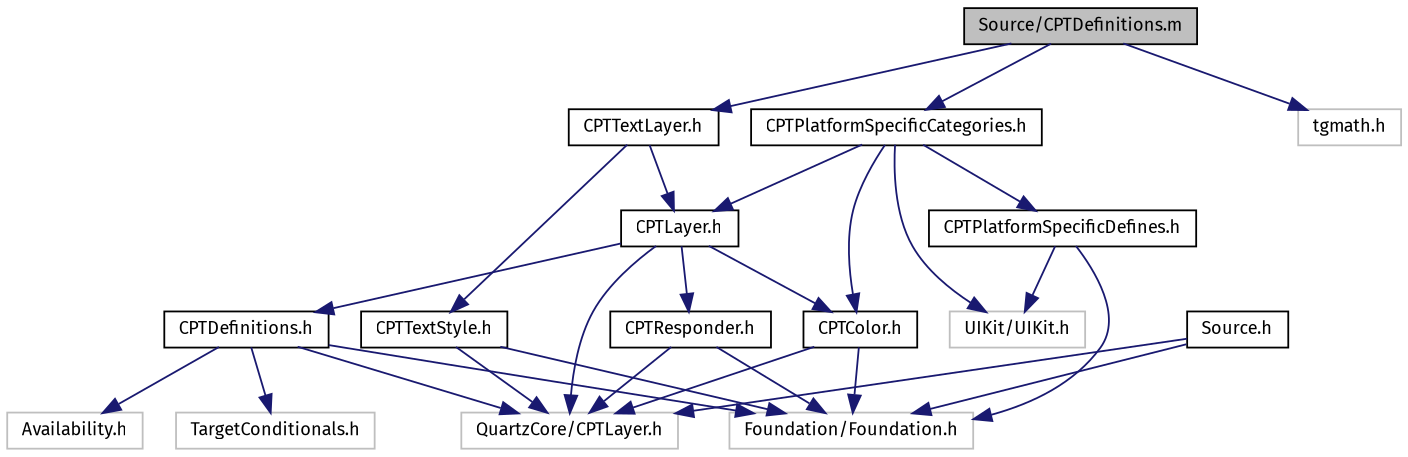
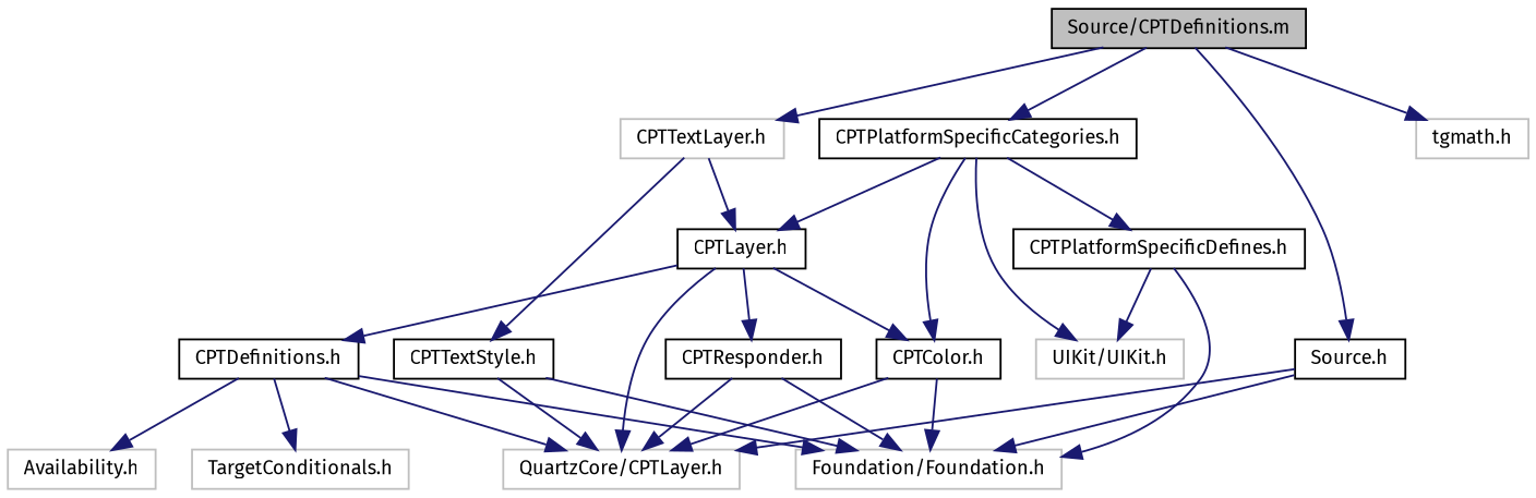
  digraph {
    fontname="Fira Sans"
    node [color=black fontname="Fira Sans" fontsize=10 shape=record]
    edge [color=midnightblue fontname="Fira Sans" fontsize=10 labelfontname="Lucinda Grande" labelfontsize=10 style=solid]
    n1 [fillcolor=grey75 fontcolor=black height=0.2 label="Source/CPTDefinitions.m" style=filled width=0.4]
-   n2 [height=0.2 label="CPTTextLayer.h" width=0.4]
+   n2 [color=grey75 height=0.2 label="CPTTextLayer.h" width=0.4]
    n3 [height=0.2 label="CPTPlatformSpecificCategories.h" width=0.4]
    n4 [height=0.2 label="Source.h" width=0.4]
    n5 [color=grey75 height=0.2 label="tgmath.h" width=0.4]
    n6 [height=0.2 label="CPTTextStyle.h" width=0.4]
    n7 [height=0.2 label="CPTLayer.h" width=0.4]
    n8 [height=0.2 label="CPTColor.h" width=0.4]
    n9 [height=0.2 label="CPTPlatformSpecificDefines.h" width=0.4]
    n10 [color=grey75 height=0.2 label="UIKit/UIKit.h" width=0.4]
    n11 [color=grey75 height=0.2 label="QuartzCore/CPTLayer.h" width=0.4]
    n12 [color=grey75 height=0.2 label="Foundation/Foundation.h" width=0.4]
    n13 [height=0.2 label="CPTResponder.h" width=0.4]
    n14 [height=0.2 label="CPTDefinitions.h" width=0.4]
    n15 [color=grey75 height=0.2 label="Availability.h" width=0.4]
    n16 [color=grey75 height=0.2 label="TargetConditionals.h" width=0.4]
    n1 -> n2
    n1 -> n3
+   n1 -> n4
    n1 -> n5
    n2 -> n6
    n2 -> n7
    n3 -> n7
    n3 -> n8
    n3 -> n9
    n3 -> n10
    n4 -> n11
    n4 -> n12
    n6 -> n11
    n6 -> n12
    n7 -> n8
    n7 -> n11
    n7 -> n13
    n7 -> n14
    n8 -> n11
    n8 -> n12
    n9 -> n10
    n9 -> n12
    n13 -> n11
    n13 -> n12
    n14 -> n11
    n14 -> n12
    n14 -> n15
    n14 -> n16
  }
